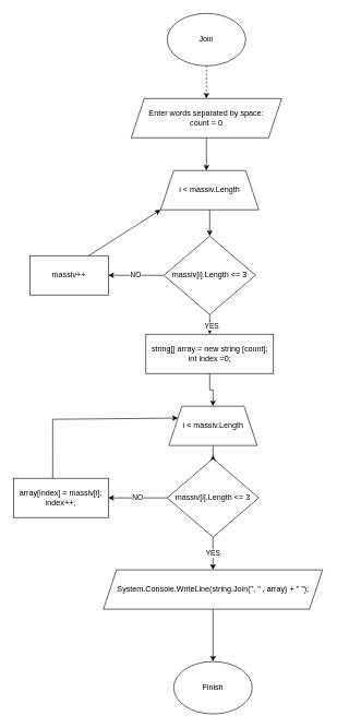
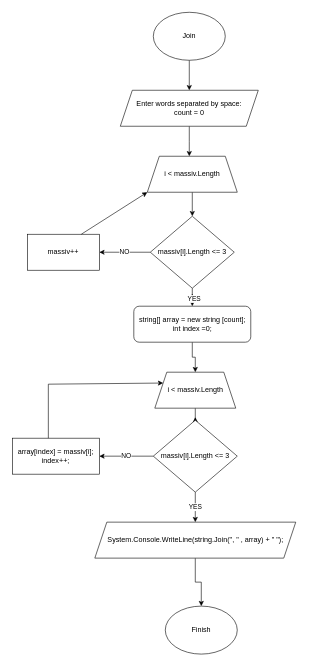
  <mxCell id="0" />
  <mxCell id="1" parent="0" />
- <mxCell id="2" value="" style="edgeStyle=orthogonalEdgeStyle;rounded=0;orthogonalLoop=1;jettySize=auto;html=1;dashed=1;" edge="1" parent="1" source="3" target="5"><mxGeometry relative="1" as="geometry" /></mxCell>
+ <mxCell id="2" value="" style="edgeStyle=orthogonalEdgeStyle;rounded=0;orthogonalLoop=1;jettySize=auto;html=1;" edge="1" parent="1" source="3" target="5"><mxGeometry relative="1" as="geometry" /></mxCell>
  <mxCell id="3" value="Join" style="ellipse;whiteSpace=wrap;html=1;" vertex="1" parent="1"><mxGeometry x="255" y="20" width="120" height="80" as="geometry" /></mxCell>
  <mxCell id="4" value="" style="edgeStyle=orthogonalEdgeStyle;rounded=0;orthogonalLoop=1;jettySize=auto;html=1;" edge="1" parent="1" source="5"><mxGeometry relative="1" as="geometry"><mxPoint x="315" y="260" as="targetPoint" /></mxGeometry></mxCell>
  <mxCell id="5" value="Enter words separated by space:&lt;br&gt;count = 0" style="shape=parallelogram;perimeter=parallelogramPerimeter;whiteSpace=wrap;html=1;fixedSize=1;" vertex="1" parent="1"><mxGeometry x="200" y="150" width="230" height="60" as="geometry" /></mxCell>
  <mxCell id="6" value="" style="edgeStyle=orthogonalEdgeStyle;rounded=0;orthogonalLoop=1;jettySize=auto;html=1;" edge="1" parent="1" source="7" target="11"><mxGeometry relative="1" as="geometry" /></mxCell>
  <mxCell id="7" value="i&amp;nbsp;&amp;lt; massiv.Length" style="shape=trapezoid;perimeter=trapezoidPerimeter;whiteSpace=wrap;html=1;fixedSize=1;" vertex="1" parent="1"><mxGeometry x="245" y="260" width="150" height="60" as="geometry" /></mxCell>
  <mxCell id="8" value="NO" style="edgeStyle=orthogonalEdgeStyle;rounded=0;orthogonalLoop=1;jettySize=auto;html=1;" edge="1" parent="1" source="11" target="12"><mxGeometry relative="1" as="geometry" /></mxCell>
  <mxCell id="9" value="" style="edgeStyle=orthogonalEdgeStyle;rounded=0;orthogonalLoop=1;jettySize=auto;html=1;entryX=0.5;entryY=0;entryDx=0;entryDy=0;" edge="1" parent="1" source="11" target="22"><mxGeometry relative="1" as="geometry" /></mxCell>
  <mxCell id="10" value="YES" style="edgeLabel;html=1;align=center;verticalAlign=middle;resizable=0;points=[];" vertex="1" connectable="0" parent="9"><mxGeometry x="-0.309" y="2" relative="1" as="geometry"><mxPoint as="offset" /></mxGeometry></mxCell>
  <mxCell id="11" value="massiv[i].Length &lt;= 3" style="rhombus;whiteSpace=wrap;html=1;" vertex="1" parent="1"><mxGeometry x="250" y="360" width="140" height="120" as="geometry" /></mxCell>
  <mxCell id="12" value="massiv++" style="whiteSpace=wrap;html=1;" vertex="1" parent="1"><mxGeometry x="45" y="390" width="120" height="60" as="geometry" /></mxCell>
  <mxCell id="13" value="" style="endArrow=classic;html=1;rounded=0;exitX=0.75;exitY=0;exitDx=0;exitDy=0;entryX=0;entryY=1;entryDx=0;entryDy=0;" edge="1" parent="1" source="12" target="7"><mxGeometry width="50" height="50" relative="1" as="geometry"><mxPoint x="135" y="330" as="sourcePoint" /><mxPoint x="185" y="280" as="targetPoint" /></mxGeometry></mxCell>
  <mxCell id="14" value="" style="edgeStyle=orthogonalEdgeStyle;rounded=0;orthogonalLoop=1;jettySize=auto;html=1;" edge="1" parent="1" source="15"><mxGeometry relative="1" as="geometry"><mxPoint x="325" y="695" as="targetPoint" /></mxGeometry></mxCell>
  <mxCell id="15" value="i&amp;nbsp;&amp;lt; massiv.Length" style="shape=trapezoid;perimeter=trapezoidPerimeter;whiteSpace=wrap;html=1;fixedSize=1;" vertex="1" parent="1"><mxGeometry x="257.5" y="620" width="135" height="60" as="geometry" /></mxCell>
  <mxCell id="16" value="NO" style="edgeStyle=orthogonalEdgeStyle;rounded=0;orthogonalLoop=1;jettySize=auto;html=1;" edge="1" parent="1" source="18" target="19"><mxGeometry relative="1" as="geometry" /></mxCell>
  <mxCell id="17" value="YES" style="edgeStyle=orthogonalEdgeStyle;rounded=0;orthogonalLoop=1;jettySize=auto;html=1;" edge="1" parent="1" source="18" target="24"><mxGeometry relative="1" as="geometry" /></mxCell>
  <mxCell id="18" value="massiv[i].Length &lt;= 3" style="rhombus;whiteSpace=wrap;html=1;" vertex="1" parent="1"><mxGeometry x="255" y="700" width="140" height="120" as="geometry" /></mxCell>
  <mxCell id="19" value="array[index] = massiv[i]; index++;" style="whiteSpace=wrap;html=1;" vertex="1" parent="1"><mxGeometry x="20" y="730" width="145" height="60" as="geometry" /></mxCell>
  <mxCell id="20" value="" style="endArrow=classic;html=1;rounded=0;exitX=0.414;exitY=0;exitDx=0;exitDy=0;exitPerimeter=0;entryX=0;entryY=0.25;entryDx=0;entryDy=0;" edge="1" parent="1" source="19" target="15"><mxGeometry width="50" height="50" relative="1" as="geometry"><mxPoint x="70" y="620" as="sourcePoint" /><mxPoint x="120" y="570" as="targetPoint" /><Array as="points"><mxPoint x="80" y="640" /></Array></mxGeometry></mxCell>
  <mxCell id="21" value="" style="edgeStyle=orthogonalEdgeStyle;rounded=0;orthogonalLoop=1;jettySize=auto;html=1;" edge="1" parent="1" source="22" target="15"><mxGeometry relative="1" as="geometry" /></mxCell>
- <mxCell id="22" value="string[] array = new string [count]; int index =0;" style="rounded=0;whiteSpace=wrap;html=1;" vertex="1" parent="1"><mxGeometry x="222.5" y="510" width="195" height="60" as="geometry" /></mxCell>
+ <mxCell id="22" value="string[] array = new string [count]; int index =0;" style="whiteSpace=wrap;html=1;rounded=1;" vertex="1" parent="1"><mxGeometry x="222.5" y="510" width="195" height="60" as="geometry" /></mxCell>
  <mxCell id="23" value="" style="edgeStyle=orthogonalEdgeStyle;rounded=0;orthogonalLoop=1;jettySize=auto;html=1;" edge="1" parent="1" source="24" target="25"><mxGeometry relative="1" as="geometry" /></mxCell>
  <mxCell id="24" value="System.Console.WriteLine(string.Join(&quot;, &quot; , array) + &quot; &quot;);" style="shape=parallelogram;perimeter=parallelogramPerimeter;whiteSpace=wrap;html=1;fixedSize=1;" vertex="1" parent="1"><mxGeometry x="157.5" y="870" width="335" height="60" as="geometry" /></mxCell>
- <mxCell id="25" value="Finish" style="ellipse;whiteSpace=wrap;html=1;" vertex="1" parent="1"><mxGeometry x="265" y="1010" width="120" height="80" as="geometry" /></mxCell>
+ <mxCell id="25" value="Finish" style="ellipse;whiteSpace=wrap;html=1;" vertex="1" parent="1"><mxGeometry x="275" y="1010" width="120" height="80" as="geometry" /></mxCell>
